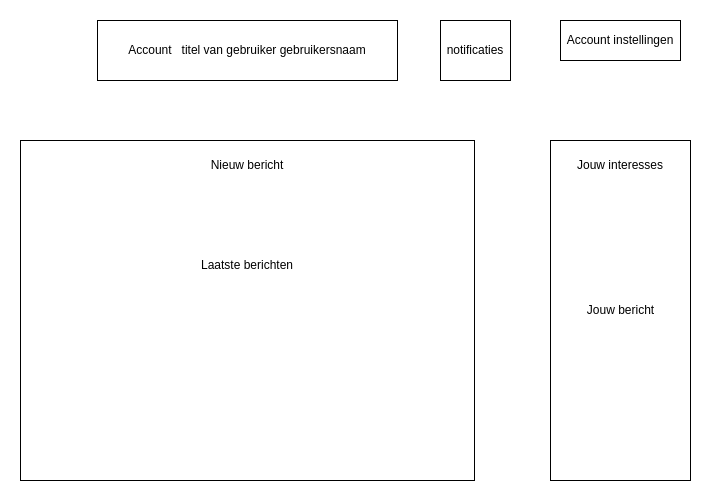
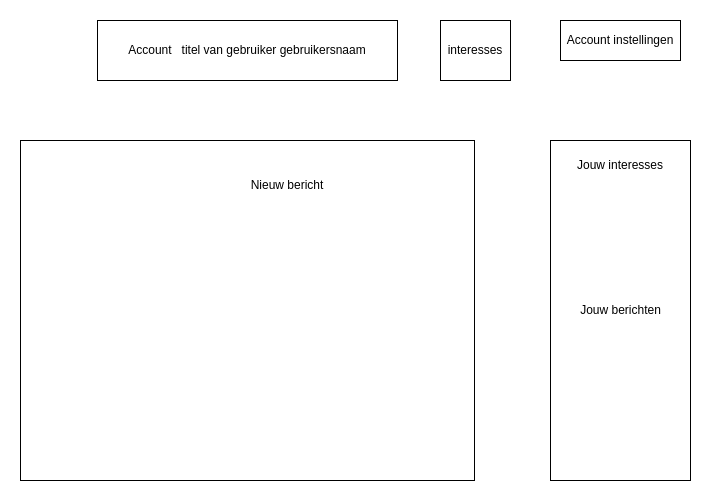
  <mxCell id="0" />
  <mxCell id="1" parent="0" />
  <mxCell id="2" value="Account&lt;span style=&quot;white-space: pre;&quot;&gt;&#09;&lt;/span&gt;titel van gebruiker gebruikersnaam" style="rounded=0;whiteSpace=wrap;html=1;" parent="1" vertex="1"><mxGeometry x="97" y="20" width="300" height="60" as="geometry" /></mxCell>
  <mxCell id="3" value="" style="rounded=0;whiteSpace=wrap;html=1;align=left;" parent="1" vertex="1"><mxGeometry x="20" y="140" width="454" height="340" as="geometry" /></mxCell>
- <mxCell id="4" value="Laatste berichten" style="text;html=1;strokeColor=none;fillColor=none;align=center;verticalAlign=middle;whiteSpace=wrap;rounded=0;" parent="1" vertex="1"><mxGeometry x="197" y="250" width="100" height="30" as="geometry" /></mxCell>
  <mxCell id="5" value="" style="rounded=0;whiteSpace=wrap;html=1;" parent="1" vertex="1"><mxGeometry x="550" y="140" width="140" height="340" as="geometry" /></mxCell>
  <mxCell id="6" value="Jouw interesses" style="text;html=1;strokeColor=none;fillColor=none;align=center;verticalAlign=middle;whiteSpace=wrap;rounded=0;" parent="1" vertex="1"><mxGeometry x="575" y="150" width="90" height="30" as="geometry" /></mxCell>
- <mxCell id="7" value="Jouw bericht" style="text;html=1;strokeColor=none;fillColor=none;align=center;verticalAlign=middle;whiteSpace=wrap;rounded=0;" parent="1" vertex="1"><mxGeometry x="572.5" y="295" width="95" height="30" as="geometry" /></mxCell>
+ <mxCell id="7" value="Jouw berichten" style="text;html=1;strokeColor=none;fillColor=none;align=center;verticalAlign=middle;whiteSpace=wrap;rounded=0;" parent="1" vertex="1"><mxGeometry x="572.5" y="295" width="95" height="30" as="geometry" /></mxCell>
  <mxCell id="8" value="Account instellingen" style="rounded=0;whiteSpace=wrap;html=1;" parent="1" vertex="1"><mxGeometry x="560" y="20" width="120" height="40" as="geometry" /></mxCell>
- <mxCell id="9" value="Nieuw bericht" style="text;html=1;strokeColor=none;fillColor=none;align=center;verticalAlign=middle;whiteSpace=wrap;rounded=0;" parent="1" vertex="1"><mxGeometry x="164" y="150" width="166" height="30" as="geometry" /></mxCell>
- <mxCell id="10" value="notificaties" style="rounded=0;whiteSpace=wrap;html=1;" parent="1" vertex="1"><mxGeometry x="440" y="20" width="70" height="60" as="geometry" /></mxCell>
+ <mxCell id="9" value="Nieuw bericht" style="text;html=1;strokeColor=none;fillColor=none;align=center;verticalAlign=middle;whiteSpace=wrap;rounded=0;" parent="1" vertex="1"><mxGeometry x="204" y="170" width="166" height="30" as="geometry" /></mxCell>
+ <mxCell id="10" value="interesses" style="rounded=0;whiteSpace=wrap;html=1;" parent="1" vertex="1"><mxGeometry x="440" y="20" width="70" height="60" as="geometry" /></mxCell>
